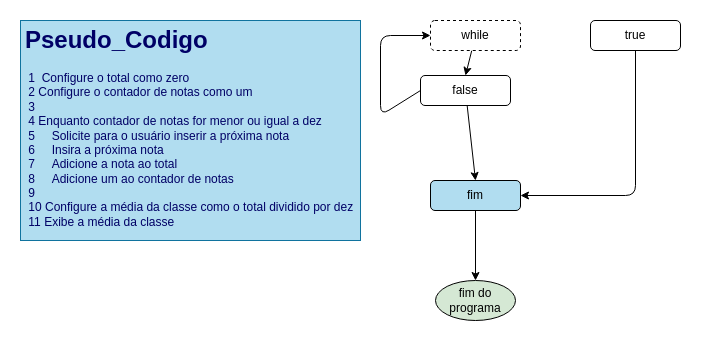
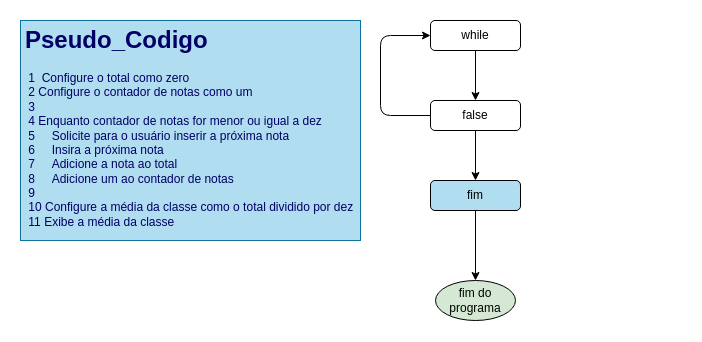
  <mxCell id="0" />
  <mxCell id="1" parent="0" />
  <mxCell id="2" style="edgeStyle=none;html=1;entryX=0.5;entryY=0;entryDx=0;entryDy=0;" edge="1" parent="1" source="3" target="6"><mxGeometry relative="1" as="geometry" /></mxCell>
- <mxCell id="3" value="while" style="rounded=1;whiteSpace=wrap;html=1;dashed=1;" vertex="1" parent="1"><mxGeometry x="430" y="20" width="90" height="30" as="geometry" /></mxCell>
+ <mxCell id="3" value="while" style="rounded=1;whiteSpace=wrap;html=1;" vertex="1" parent="1"><mxGeometry x="430" y="20" width="90" height="30" as="geometry" /></mxCell>
  <mxCell id="4" style="edgeStyle=none;html=1;entryX=0.5;entryY=0;entryDx=0;entryDy=0;" edge="1" parent="1" source="6" target="10"><mxGeometry relative="1" as="geometry" /></mxCell>
  <mxCell id="5" style="edgeStyle=none;html=1;entryX=0;entryY=0.5;entryDx=0;entryDy=0;exitX=0;exitY=0.5;exitDx=0;exitDy=0;" edge="1" parent="1" source="6" target="3"><mxGeometry relative="1" as="geometry"><Array as="points"><mxPoint y="115" x="380" /><mxPoint y="35" x="380" /></Array></mxGeometry></mxCell>
- <mxCell id="6" value="false" style="rounded=1;whiteSpace=wrap;html=1;" vertex="1" parent="1"><mxGeometry x="420" y="75" width="90" height="30" as="geometry" /></mxCell>
- <mxCell id="7" style="edgeStyle=none;html=1;entryX=1;entryY=0.5;entryDx=0;entryDy=0;" edge="1" parent="1" source="8" target="10"><mxGeometry relative="1" as="geometry"><Array as="points"><mxPoint x="635" y="195" /></Array></mxGeometry></mxCell>
- <mxCell id="8" value="true" style="rounded=1;whiteSpace=wrap;html=1;" vertex="1" parent="1"><mxGeometry x="590" y="20" width="90" height="30" as="geometry" /></mxCell>
+ <mxCell id="6" value="false" style="rounded=1;whiteSpace=wrap;html=1;" vertex="1" parent="1"><mxGeometry x="430" y="100" width="90" height="30" as="geometry" /></mxCell>
  <mxCell id="9" style="edgeStyle=none;html=1;" edge="1" parent="1" source="10"><mxGeometry relative="1" as="geometry"><mxPoint x="475" y="280" as="targetPoint" /></mxGeometry></mxCell>
  <mxCell id="10" value="fim" style="rounded=1;whiteSpace=wrap;html=1;fillColor=#b1ddf0;" vertex="1" parent="1"><mxGeometry x="430" y="180" width="90" height="30" as="geometry" /></mxCell>
  <mxCell id="11" value="fim do programa" style="ellipse;whiteSpace=wrap;html=1;fillColor=#d5e8d4;" vertex="1" parent="1"><mxGeometry x="435" y="280" width="80" height="40" as="geometry" /></mxCell>
  <mxCell id="12" value="&lt;h1&gt;Pseudo_Codigo&lt;/h1&gt;&lt;div&gt;&lt;div&gt;&amp;nbsp;1&amp;nbsp; Configure o total como zero&lt;/div&gt;&lt;div&gt;&amp;nbsp;2 Configure o contador de notas como um&lt;/div&gt;&lt;div&gt;&amp;nbsp;3&amp;nbsp;&lt;/div&gt;&lt;div&gt;&amp;nbsp;4 Enquanto contador de notas for menor ou igual a dez&lt;/div&gt;&lt;div&gt;&amp;nbsp;5&amp;nbsp; &lt;span style=&quot;white-space: pre;&quot;&gt;&#09;&lt;/span&gt;Solicite para o usuário inserir a próxima nota&lt;/div&gt;&lt;div&gt;&amp;nbsp;6&amp;nbsp; &lt;span style=&quot;white-space: pre;&quot;&gt;&#09;&lt;/span&gt;Insira a próxima nota&lt;/div&gt;&lt;div&gt;&amp;nbsp;7&amp;nbsp; &lt;span style=&quot;white-space: pre;&quot;&gt;&#09;&lt;/span&gt;Adicione a nota ao total&lt;/div&gt;&lt;div&gt;&amp;nbsp;8&amp;nbsp; &lt;span style=&quot;white-space: pre;&quot;&gt;&#09;&lt;/span&gt;Adicione um ao contador de notas&lt;/div&gt;&lt;div&gt;&amp;nbsp;9&amp;nbsp;&lt;/div&gt;&lt;div&gt;&amp;nbsp;10 Configure a média da classe como o total dividido por dez&lt;/div&gt;&lt;div&gt;&amp;nbsp;11 Exibe a média da classe&lt;/div&gt;&lt;/div&gt;&lt;div&gt;&lt;br&gt;&lt;/div&gt;" style="text;html=1;strokeColor=#10739e;fillColor=#b1ddf0;spacing=5;spacingTop=-20;whiteSpace=wrap;overflow=hidden;rounded=0;fontColor=#000066;" vertex="1" parent="1"><mxGeometry x="20" y="20" width="340" height="220" as="geometry" /></mxCell>
